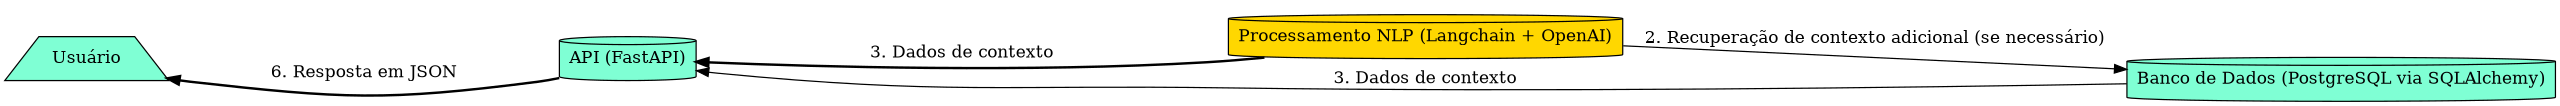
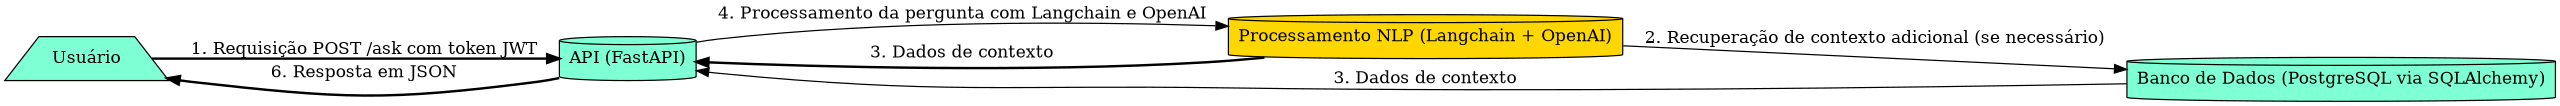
  digraph {
    rankdir=LR
    node [fillcolor=aquamarine shape=cylinder style=filled]
    edge [style=bold]
    n1 [label="Usuário" shape=trapezium]
    n2 [label="API (FastAPI)"]
    n3 [fillcolor=gold label="Processamento NLP (Langchain + OpenAI)"]
    n4 [label="Banco de Dados (PostgreSQL via SQLAlchemy)"]
+   n1 -> n2 [label="1. Requisição POST /ask com token JWT"]
    n2 -> n1 [label="6. Resposta em JSON"]
+   n2 -> n3 [label="4. Processamento da pergunta com Langchain e OpenAI" style=solid]
    n3 -> n2 [label="3. Dados de contexto"]
    n3 -> n4 [label="2. Recuperação de contexto adicional (se necessário)" style=solid]
    n4 -> n2 [label="3. Dados de contexto" style=solid]
  }
